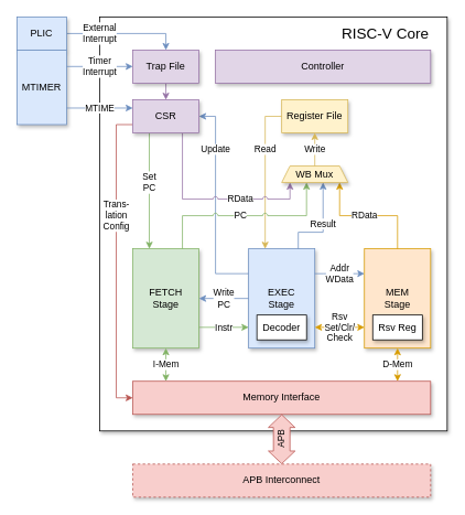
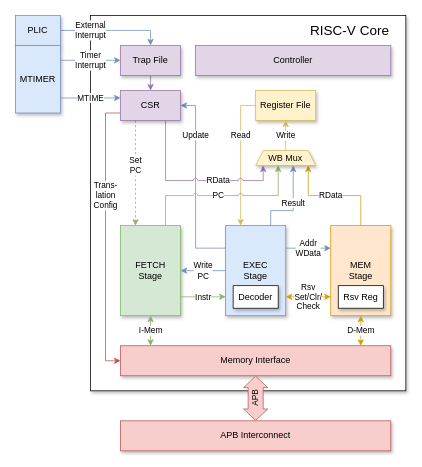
  <mxCell id="0" />
  <mxCell id="1" parent="0" />
  <mxCell id="2" value="" style="rounded=0;whiteSpace=wrap;html=1;shadow=1;connectable=0;" parent="1" vertex="1"><mxGeometry x="120" y="20" width="420" height="500" as="geometry" /></mxCell>
  <mxCell id="3" value="FETCH&lt;br&gt;Stage" style="rounded=0;whiteSpace=wrap;html=1;fillColor=#d5e8d4;strokeColor=#82b366;shadow=1;" parent="1" vertex="1"><mxGeometry x="160" y="300" width="80" height="120" as="geometry" /></mxCell>
  <mxCell id="4" value="Update" style="edgeStyle=orthogonalEdgeStyle;rounded=0;orthogonalLoop=1;jettySize=auto;html=1;exitX=0;exitY=0.25;exitDx=0;exitDy=0;entryX=1;entryY=0.5;entryDx=0;entryDy=0;fillColor=#dae8fc;strokeColor=#6c8ebf;startArrow=none;startFill=0;" parent="1" source="5" target="26" edge="1"><mxGeometry x="0.52" relative="1" as="geometry"><mxPoint as="offset" /><Array as="points"><mxPoint x="260" y="330" /><mxPoint x="260" y="140" /></Array></mxGeometry></mxCell>
  <mxCell id="5" value="EXEC&lt;br&gt;Stage" style="rounded=0;whiteSpace=wrap;html=1;fillColor=#dae8fc;strokeColor=#6c8ebf;shadow=1;" parent="1" vertex="1"><mxGeometry x="300" y="300" width="80" height="120" as="geometry" /></mxCell>
  <mxCell id="6" value="MEM&lt;br&gt;Stage" style="rounded=0;whiteSpace=wrap;html=1;fillColor=#ffe6cc;strokeColor=#d79b00;shadow=1;" parent="1" vertex="1"><mxGeometry x="440" y="300" width="80" height="120" as="geometry" /></mxCell>
  <mxCell id="7" value="Memory Interface" style="rounded=0;whiteSpace=wrap;html=1;fillColor=#f8cecc;strokeColor=#b85450;shadow=1;" parent="1" vertex="1"><mxGeometry x="160" y="460" width="360" height="40" as="geometry" /></mxCell>
  <mxCell id="8" value="Register File" style="rounded=0;whiteSpace=wrap;html=1;fillColor=#fff2cc;strokeColor=#d6b656;shadow=1;connectable=0;" parent="1" vertex="1"><mxGeometry x="340" y="120" width="80" height="40" as="geometry" /></mxCell>
  <mxCell id="9" value="Instr" style="edgeStyle=orthogonalEdgeStyle;rounded=0;orthogonalLoop=1;jettySize=auto;html=1;fillColor=#d5e8d4;strokeColor=#82b366;" parent="1" edge="1"><mxGeometry relative="1" as="geometry"><mxPoint x="240" y="394.83" as="sourcePoint" /><mxPoint x="300" y="394.83" as="targetPoint" /></mxGeometry></mxCell>
  <mxCell id="10" value="I-Mem" style="edgeStyle=orthogonalEdgeStyle;rounded=0;orthogonalLoop=1;jettySize=auto;html=1;startArrow=classic;startFill=1;fillColor=#d5e8d4;strokeColor=#82b366;" parent="1" source="3" edge="1"><mxGeometry relative="1" as="geometry"><mxPoint x="200" y="460" as="targetPoint" /></mxGeometry></mxCell>
  <mxCell id="11" value="Addr&lt;br&gt;WData" style="edgeStyle=orthogonalEdgeStyle;rounded=0;orthogonalLoop=1;jettySize=auto;html=1;fillColor=#dae8fc;strokeColor=#6c8ebf;" parent="1" source="5" target="6" edge="1"><mxGeometry relative="1" as="geometry"><Array as="points"><mxPoint x="390" y="330" /><mxPoint x="390" y="330" /></Array></mxGeometry></mxCell>
  <mxCell id="12" value="Read" style="edgeStyle=orthogonalEdgeStyle;rounded=0;orthogonalLoop=1;jettySize=auto;html=1;entryX=0.25;entryY=0;entryDx=0;entryDy=0;fillColor=#fff2cc;strokeColor=#d6b656;" parent="1" target="5" edge="1"><mxGeometry x="-0.333" relative="1" as="geometry"><mxPoint x="340" y="140" as="sourcePoint" /><Array as="points"><mxPoint x="320" y="140" /></Array><mxPoint as="offset" /></mxGeometry></mxCell>
  <mxCell id="13" value="Write&lt;br&gt;PC" style="edgeStyle=orthogonalEdgeStyle;rounded=0;orthogonalLoop=1;jettySize=auto;html=1;exitX=0;exitY=0.5;exitDx=0;exitDy=0;entryX=1;entryY=0.5;entryDx=0;entryDy=0;fillColor=#dae8fc;strokeColor=#6c8ebf;" parent="1" source="5" target="3" edge="1"><mxGeometry relative="1" as="geometry" /></mxCell>
  <mxCell id="14" value="D-Mem" style="edgeStyle=orthogonalEdgeStyle;rounded=0;orthogonalLoop=1;jettySize=auto;html=1;startArrow=classic;startFill=1;fillColor=#ffe6cc;strokeColor=#d79b00;" parent="1" source="6" edge="1"><mxGeometry relative="1" as="geometry"><mxPoint x="480" y="460" as="targetPoint" /></mxGeometry></mxCell>
  <mxCell id="15" value="RData" style="edgeStyle=orthogonalEdgeStyle;rounded=0;orthogonalLoop=1;jettySize=auto;html=1;exitX=0.5;exitY=0;exitDx=0;exitDy=0;fillColor=#ffe6cc;strokeColor=#d79b00;endArrow=classic;endFill=1;" parent="1" source="6" edge="1"><mxGeometry x="0.067" relative="1" as="geometry"><mxPoint x="460" y="420" as="sourcePoint" /><mxPoint x="410" y="220" as="targetPoint" /><Array as="points"><mxPoint x="480" y="260" /><mxPoint x="410" y="260" /></Array><mxPoint as="offset" /></mxGeometry></mxCell>
  <mxCell id="16" value="Result" style="edgeStyle=orthogonalEdgeStyle;rounded=0;orthogonalLoop=1;jettySize=auto;html=1;exitX=0.75;exitY=0;exitDx=0;exitDy=0;endArrow=classic;endFill=1;fillColor=#dae8fc;strokeColor=#6c8ebf;" parent="1" source="5" edge="1"><mxGeometry x="0.091" relative="1" as="geometry"><mxPoint as="offset" /><mxPoint x="390" y="220" as="targetPoint" /><Array as="points"><mxPoint x="360" y="280" /><mxPoint x="390" y="280" /></Array></mxGeometry></mxCell>
  <mxCell id="17" value="PC" style="edgeStyle=orthogonalEdgeStyle;rounded=0;orthogonalLoop=1;jettySize=auto;html=1;exitX=0.75;exitY=0;exitDx=0;exitDy=0;endArrow=classic;endFill=1;fillColor=#d5e8d4;strokeColor=#82b366;jumpStyle=arc;" parent="1" source="3" edge="1"><mxGeometry x="-0.043" relative="1" as="geometry"><Array as="points"><mxPoint x="220" y="260" /><mxPoint x="370" y="260" /></Array><mxPoint as="offset" /><mxPoint x="370" y="220" as="targetPoint" /></mxGeometry></mxCell>
  <mxCell id="18" value="Controller" style="rounded=0;whiteSpace=wrap;html=1;fillColor=#e1d5e7;strokeColor=#9673a6;shadow=1;" parent="1" vertex="1"><mxGeometry x="260" y="60" width="260" height="40" as="geometry" /></mxCell>
  <mxCell id="19" value="RISC-V Core" style="text;html=1;align=right;verticalAlign=middle;whiteSpace=wrap;rounded=0;fontSize=18;" parent="1" vertex="1"><mxGeometry x="400" y="20" width="120" height="40" as="geometry" /></mxCell>
  <mxCell id="20" value="Decoder" style="rounded=0;whiteSpace=wrap;html=1;shadow=1;" parent="1" vertex="1"><mxGeometry x="310" y="380" width="60" height="30" as="geometry" /></mxCell>
  <mxCell id="21" value="Rsv&lt;br&gt;Set/Clr/&lt;br&gt;Check" style="edgeStyle=orthogonalEdgeStyle;rounded=0;orthogonalLoop=1;jettySize=auto;html=1;fillColor=#ffe6cc;strokeColor=#d79b00;startArrow=classic;startFill=1;" parent="1" edge="1"><mxGeometry relative="1" as="geometry"><mxPoint x="380" y="394.83" as="sourcePoint" /><mxPoint x="440" y="394.83" as="targetPoint" /></mxGeometry></mxCell>
  <mxCell id="22" value="Rsv Reg" style="rounded=0;whiteSpace=wrap;html=1;shadow=1;" parent="1" vertex="1"><mxGeometry x="450" y="380" width="60" height="30" as="geometry" /></mxCell>
- <mxCell id="23" value="Set&lt;br&gt;PC" style="rounded=0;orthogonalLoop=1;jettySize=auto;html=1;exitX=0.25;exitY=1;exitDx=0;exitDy=0;entryX=0.25;entryY=0;entryDx=0;entryDy=0;fillColor=#d5e8d4;strokeColor=#82b366;" parent="1" source="26" target="3" edge="1"><mxGeometry x="-0.143" relative="1" as="geometry"><mxPoint x="180" y="160" as="sourcePoint" /><mxPoint x="180" y="300" as="targetPoint" /><mxPoint as="offset" /></mxGeometry></mxCell>
+ <mxCell id="23" value="Set&lt;br&gt;PC" style="rounded=0;orthogonalLoop=1;jettySize=auto;html=1;exitX=0.25;exitY=1;exitDx=0;exitDy=0;entryX=0.25;entryY=0;entryDx=0;entryDy=0;fillColor=#d5e8d4;strokeColor=#82b366;dashed=1;" parent="1" source="26" target="3" edge="1"><mxGeometry x="-0.143" relative="1" as="geometry"><mxPoint x="180" y="160" as="sourcePoint" /><mxPoint x="180" y="300" as="targetPoint" /><mxPoint as="offset" /></mxGeometry></mxCell>
  <mxCell id="24" value="RData" style="edgeStyle=orthogonalEdgeStyle;rounded=0;orthogonalLoop=1;jettySize=auto;html=1;exitX=0.75;exitY=1;exitDx=0;exitDy=0;fillColor=#e1d5e7;strokeColor=#9673a6;jumpStyle=arc;" edge="1" parent="1" source="26"><mxGeometry x="0.304" relative="1" as="geometry"><mxPoint x="350" y="220" as="targetPoint" /><Array as="points"><mxPoint x="220" y="240" /><mxPoint x="350" y="240" /></Array><mxPoint as="offset" /></mxGeometry></mxCell>
  <mxCell id="25" value="Trans-&lt;br&gt;lation&lt;br&gt;Config" style="edgeStyle=orthogonalEdgeStyle;rounded=0;orthogonalLoop=1;jettySize=auto;html=1;entryX=0;entryY=0.5;entryDx=0;entryDy=0;fillColor=#f8cecc;strokeColor=#b85450;exitX=0;exitY=0.75;exitDx=0;exitDy=0;" edge="1" parent="1" source="26" target="7"><mxGeometry x="-0.297" relative="1" as="geometry"><mxPoint x="160" y="140" as="sourcePoint" /><Array as="points"><mxPoint x="140" y="150" /><mxPoint x="140" y="480" /></Array><mxPoint as="offset" /></mxGeometry></mxCell>
  <mxCell id="26" value="CSR" style="rounded=0;whiteSpace=wrap;html=1;fillColor=#e1d5e7;strokeColor=#9673a6;shadow=1;" parent="1" vertex="1"><mxGeometry x="160" y="120" width="80" height="40" as="geometry" /></mxCell>
  <mxCell id="27" style="edgeStyle=orthogonalEdgeStyle;rounded=0;orthogonalLoop=1;jettySize=auto;html=1;exitX=0.5;exitY=1;exitDx=0;exitDy=0;entryX=0.5;entryY=0;entryDx=0;entryDy=0;fillColor=#e1d5e7;strokeColor=#9673a6;" parent="1" source="28" target="26" edge="1"><mxGeometry relative="1" as="geometry" /></mxCell>
  <mxCell id="28" value="Trap File" style="rounded=0;whiteSpace=wrap;html=1;fillColor=#e1d5e7;strokeColor=#9673a6;shadow=1;" parent="1" vertex="1"><mxGeometry x="160" y="60" width="80" height="40" as="geometry" /></mxCell>
  <mxCell id="29" value="WB Mux" style="shape=trapezoid;perimeter=trapezoidPerimeter;whiteSpace=wrap;html=1;fixedSize=1;size=10;connectable=0;shadow=1;fillColor=#fff2cc;strokeColor=#d6b656;" vertex="1" parent="1"><mxGeometry x="340" y="200" width="80" height="20" as="geometry" /></mxCell>
  <mxCell id="30" value="Write" style="rounded=0;orthogonalLoop=1;jettySize=auto;html=1;fillColor=#fff2cc;strokeColor=#d6b656;" edge="1" parent="1"><mxGeometry relative="1" as="geometry"><mxPoint x="380" y="200" as="sourcePoint" /><mxPoint as="offset" /><mxPoint x="380" y="160" as="targetPoint" /></mxGeometry></mxCell>
- <mxCell id="31" value="APB Interconnect" style="rounded=0;whiteSpace=wrap;html=1;fillColor=#f8cecc;strokeColor=#b85450;shadow=1;horizontal=1;dashed=1;" vertex="1" parent="1"><mxGeometry x="160" y="560" width="360" height="40" as="geometry" /></mxCell>
+ <mxCell id="31" value="APB Interconnect" style="rounded=0;whiteSpace=wrap;html=1;fillColor=#f8cecc;strokeColor=#b85450;shadow=1;horizontal=1;" vertex="1" parent="1"><mxGeometry x="160" y="560" width="360" height="40" as="geometry" /></mxCell>
  <mxCell id="32" value="APB" style="shape=flexArrow;endArrow=classic;startArrow=classic;html=1;rounded=0;exitX=0.5;exitY=1;exitDx=0;exitDy=0;entryX=0.5;entryY=0;entryDx=0;entryDy=0;width=20;startSize=4.765;startWidth=11.285;endWidth=11.285;endSize=4.765;fontColor=default;labelBackgroundColor=none;fillColor=#f8cecc;shadow=0;strokeColor=#b85450;horizontal=0;" edge="1" parent="1" source="7" target="31"><mxGeometry width="100" height="100" relative="1" as="geometry"><mxPoint x="150" y="680" as="sourcePoint" /><mxPoint x="270" y="620" as="targetPoint" /></mxGeometry></mxCell>
  <mxCell id="33" value="External&lt;br&gt;Interrupt" style="edgeStyle=orthogonalEdgeStyle;rounded=0;orthogonalLoop=1;jettySize=auto;html=1;exitX=1;exitY=0.5;exitDx=0;exitDy=0;entryX=0.5;entryY=0;entryDx=0;entryDy=0;fillColor=#dae8fc;strokeColor=#6c8ebf;" edge="1" parent="1" source="34" target="28"><mxGeometry x="-0.429" relative="1" as="geometry"><mxPoint x="160" y="40" as="targetPoint" /><mxPoint as="offset" /></mxGeometry></mxCell>
  <mxCell id="34" value="PLIC" style="rounded=0;whiteSpace=wrap;html=1;fillColor=#dae8fc;strokeColor=#6c8ebf;shadow=1;horizontal=1;" vertex="1" parent="1"><mxGeometry x="20" y="20" width="60" height="40" as="geometry" /></mxCell>
  <mxCell id="35" value="MTIMER" style="rounded=0;whiteSpace=wrap;html=1;fillColor=#dae8fc;strokeColor=#6c8ebf;shadow=1;horizontal=1;" vertex="1" parent="1"><mxGeometry x="20" y="60" width="60" height="90" as="geometry" /></mxCell>
  <mxCell id="36" value="Timer&lt;br&gt;Interrupt" style="edgeStyle=orthogonalEdgeStyle;rounded=0;orthogonalLoop=1;jettySize=auto;html=1;exitX=1;exitY=0.5;exitDx=0;exitDy=0;entryX=0;entryY=0.25;entryDx=0;entryDy=0;fillColor=#dae8fc;strokeColor=#6c8ebf;" edge="1" parent="1"><mxGeometry relative="1" as="geometry"><mxPoint x="80" y="79.83" as="sourcePoint" /><mxPoint x="160" y="79.83" as="targetPoint" /><mxPoint as="offset" /></mxGeometry></mxCell>
  <mxCell id="37" value="MTIME" style="edgeStyle=orthogonalEdgeStyle;rounded=0;orthogonalLoop=1;jettySize=auto;html=1;exitX=1;exitY=0.5;exitDx=0;exitDy=0;entryX=0;entryY=0.25;entryDx=0;entryDy=0;fillColor=#dae8fc;strokeColor=#6c8ebf;" edge="1" parent="1"><mxGeometry relative="1" as="geometry"><mxPoint x="80" y="130" as="sourcePoint" /><mxPoint x="160" y="130" as="targetPoint" /><mxPoint as="offset" /></mxGeometry></mxCell>
